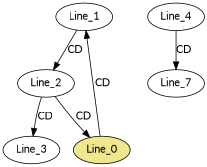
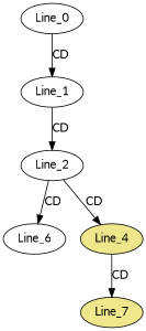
  digraph {
    fontname=Lato
    node [fillcolor=white fontname=Lato style=filled]
    edge [fontname=Lato]
    Line_1
-   Line_0 [fillcolor=khaki]
+   Line_0
    Line_2
-   Line_3
-   Line_4
-   Line_7
+   Line_3 [label=Line_6]
+   Line_4 [fillcolor=khaki]
+   Line_7 [fillcolor=khaki]
    Line_1 -> Line_2 [label=CD]
    Line_0 -> Line_1 [label=CD]
    Line_2 -> Line_3 [label=CD]
-   Line_2 -> Line_0 [label=CD]
+   Line_2 -> Line_4 [label=CD]
    Line_4 -> Line_7 [label=CD]
  }
